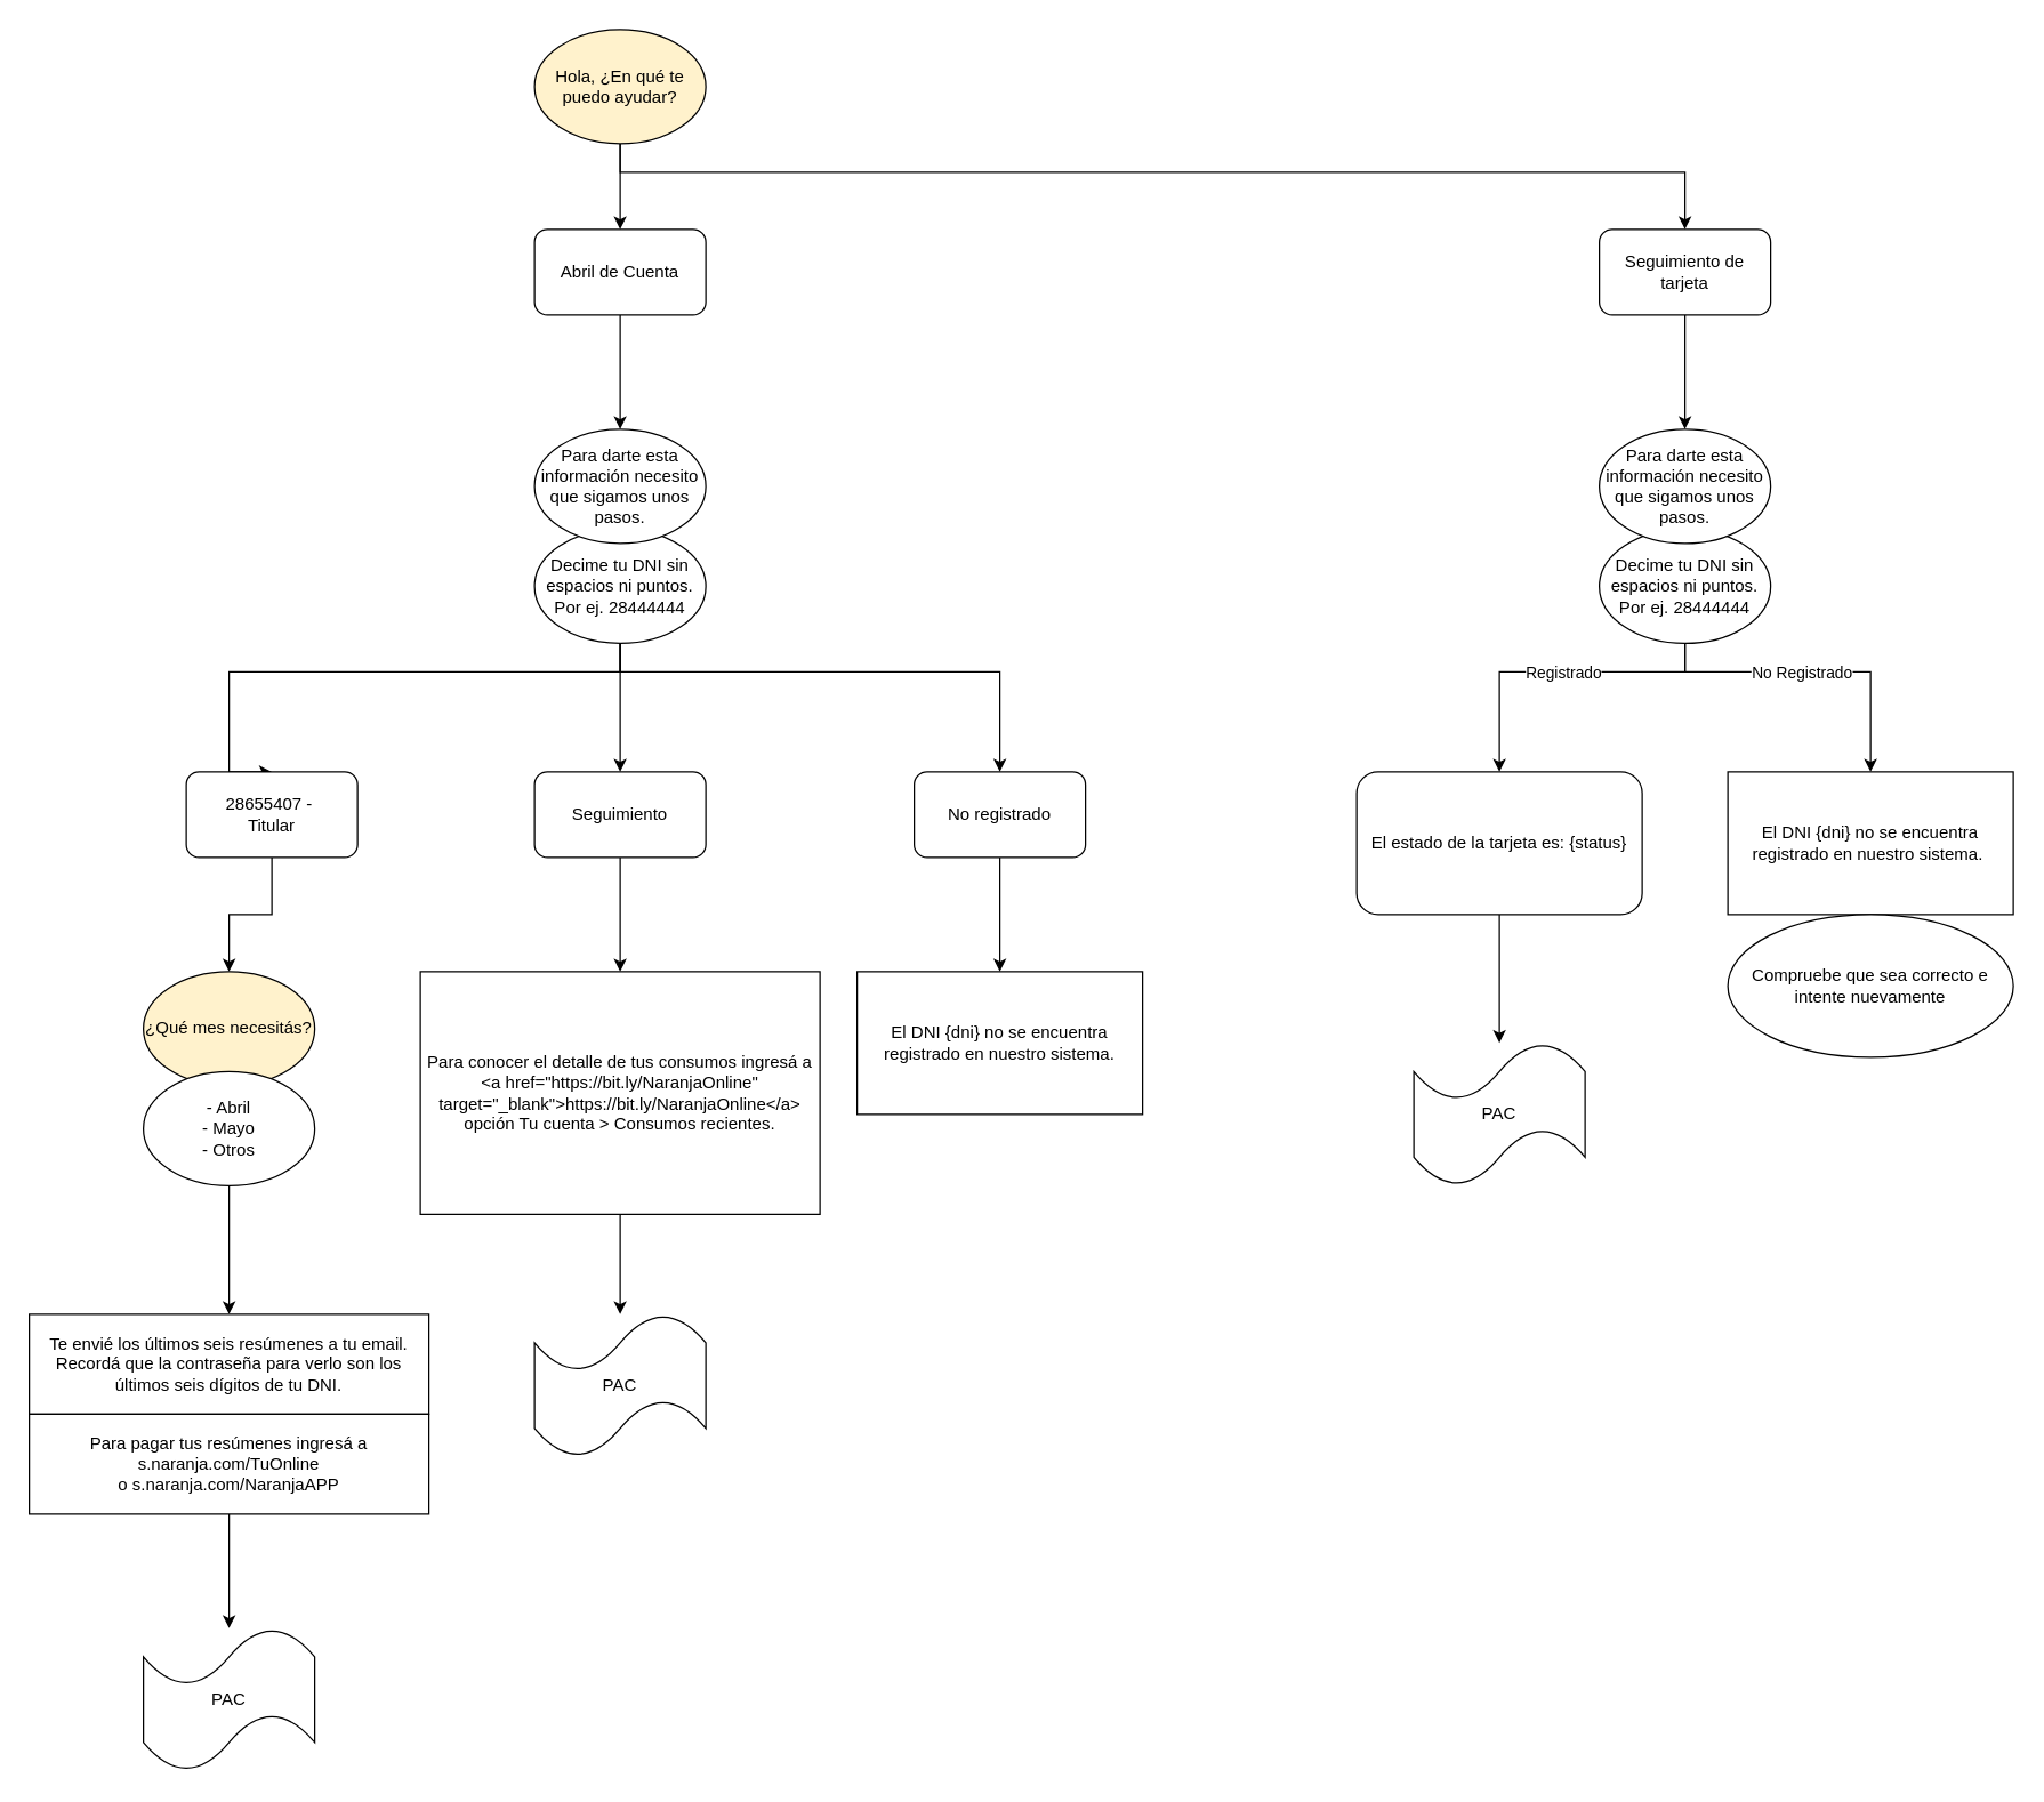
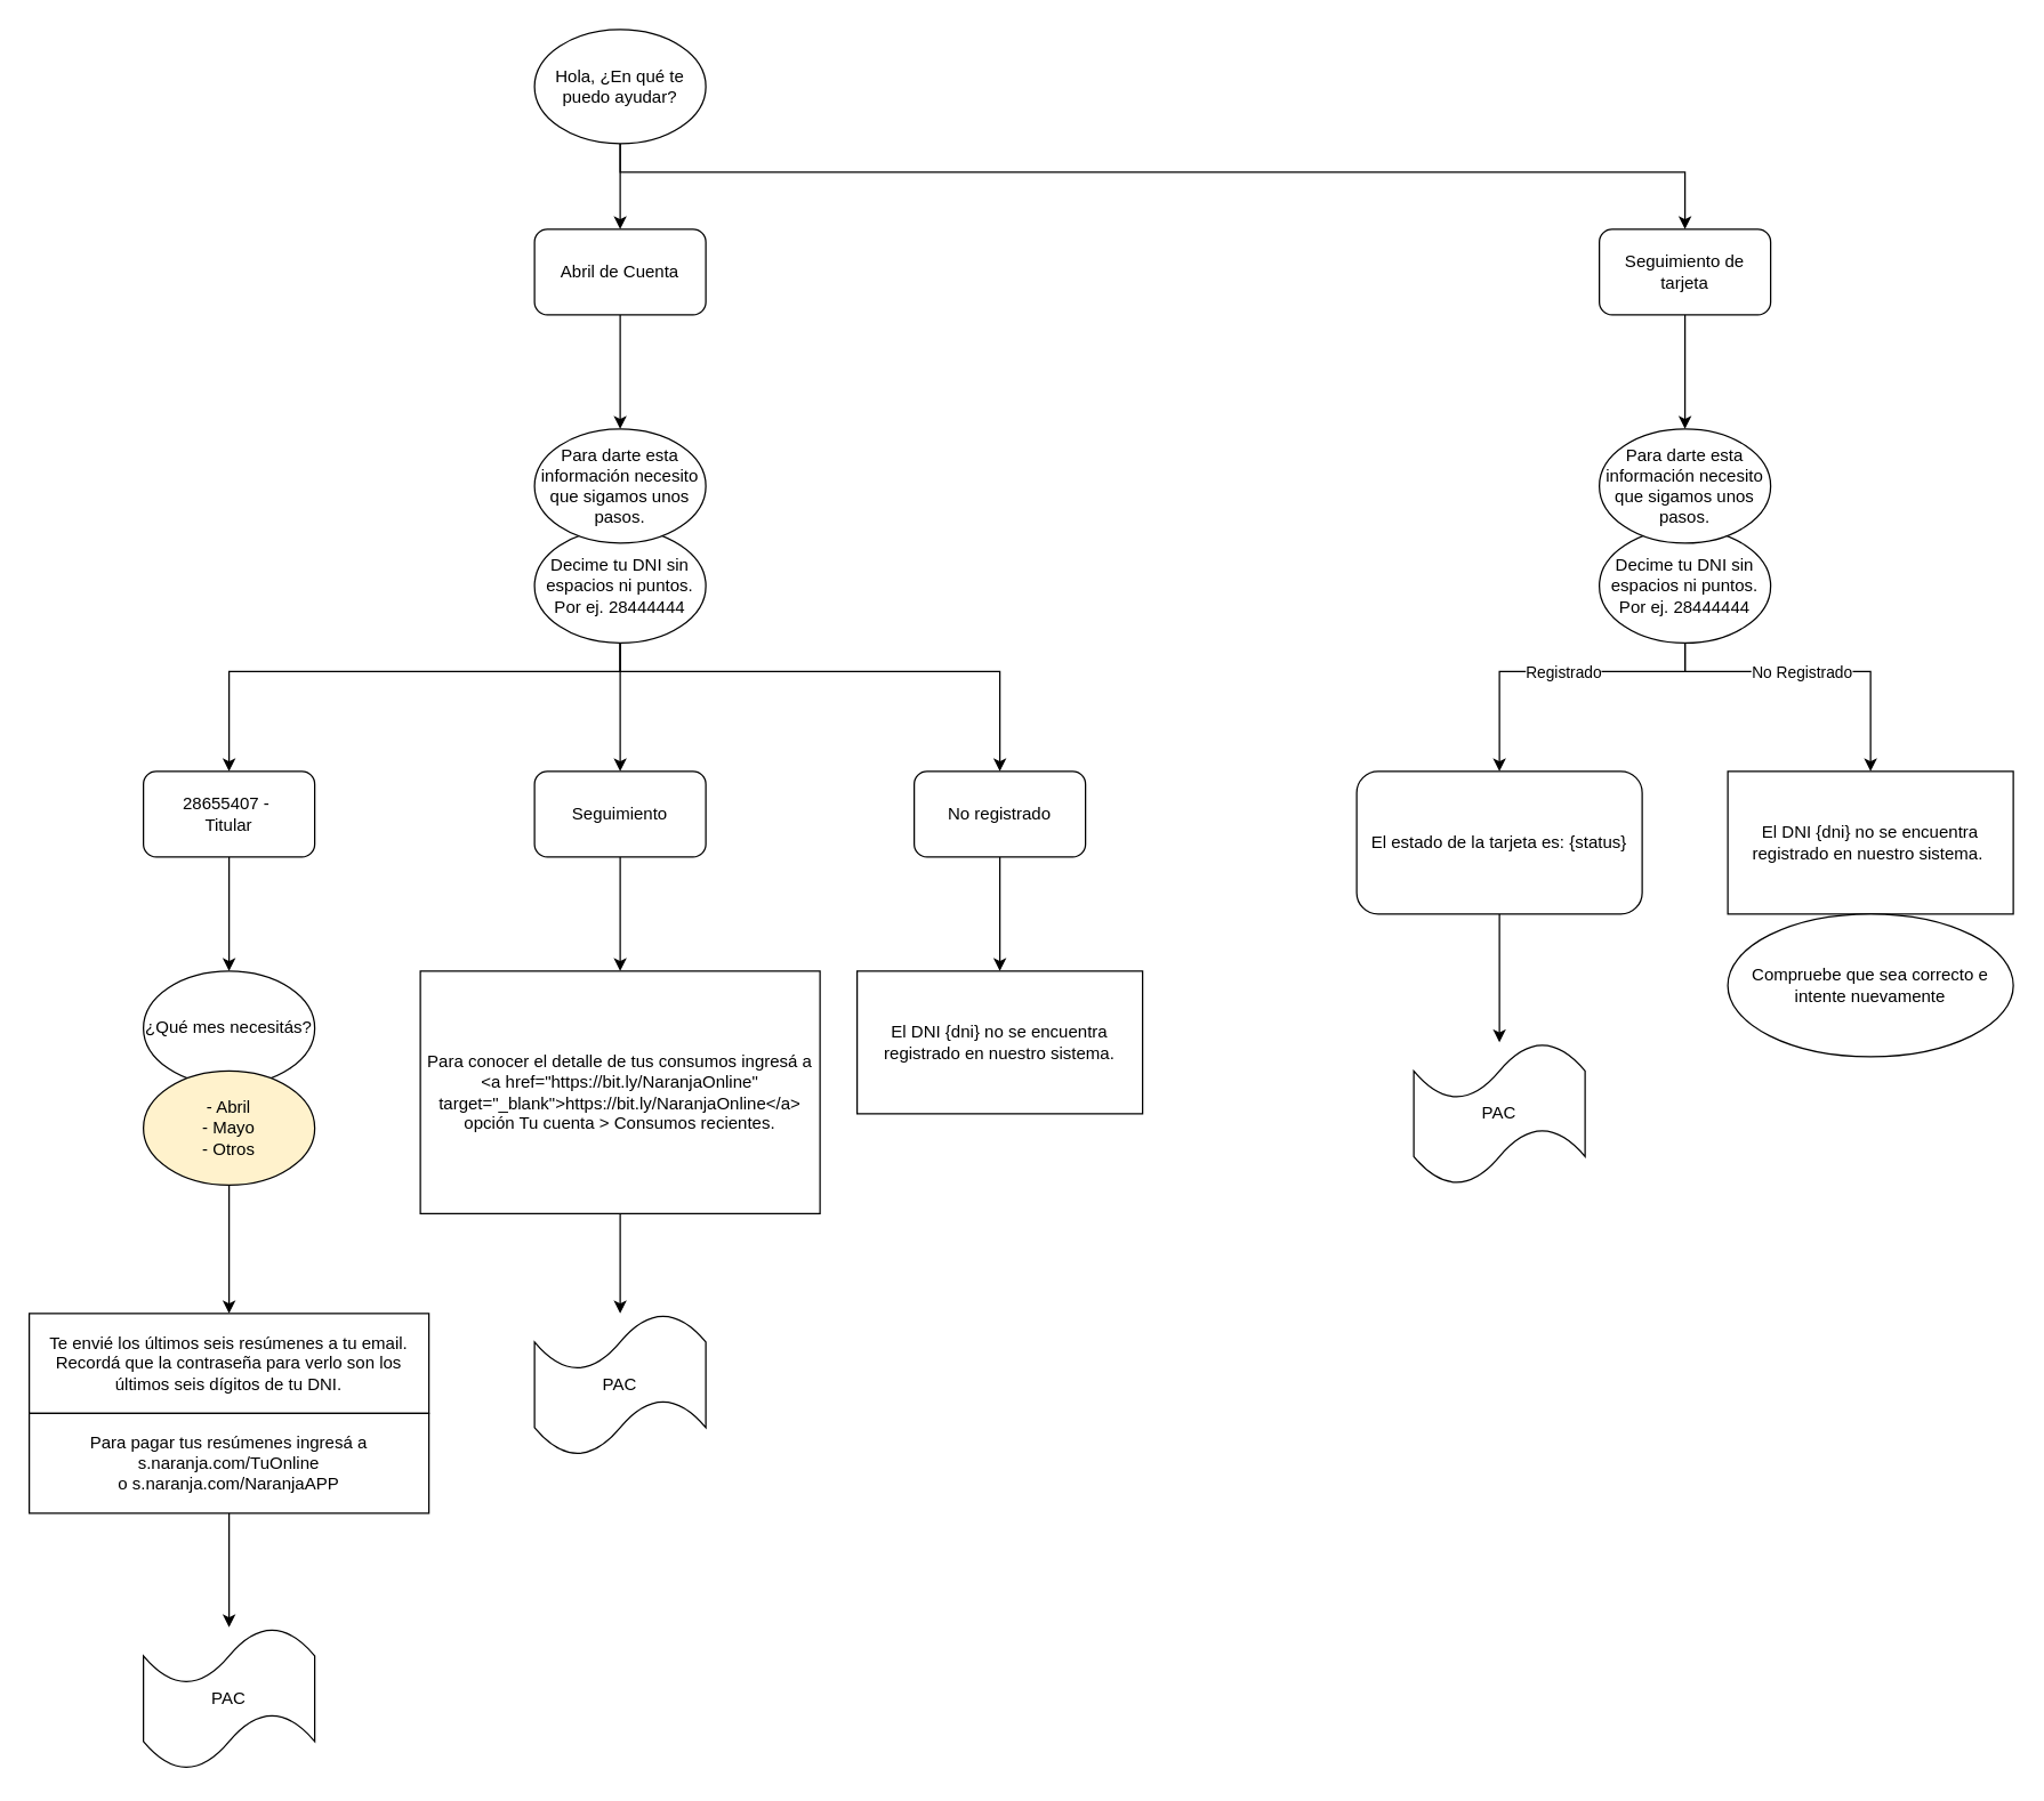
  <mxCell id="0" />
  <mxCell id="1" parent="0" />
  <mxCell id="2" value="" style="edgeStyle=orthogonalEdgeStyle;rounded=0;orthogonalLoop=1;jettySize=auto;html=1;" edge="1" parent="1" source="4" target="6"><mxGeometry relative="1" as="geometry" /></mxCell>
  <mxCell id="3" style="edgeStyle=orthogonalEdgeStyle;rounded=0;orthogonalLoop=1;jettySize=auto;html=1;entryX=0.5;entryY=0;entryDx=0;entryDy=0;" edge="1" parent="1" source="4" target="31"><mxGeometry relative="1" as="geometry"><Array as="points"><mxPoint x="434" y="120" /><mxPoint x="1180" y="120" /><mxPoint x="1180" y="160" /></Array></mxGeometry></mxCell>
- <mxCell id="4" value="Hola, ¿En qué te puedo ayudar?" style="ellipse;whiteSpace=wrap;html=1;fillColor=#fff2cc;" parent="1" vertex="1"><mxGeometry x="374" y="20" width="120" height="80" as="geometry" /></mxCell>
+ <mxCell id="4" value="Hola, ¿En qué te puedo ayudar?" style="ellipse;whiteSpace=wrap;html=1;" parent="1" vertex="1"><mxGeometry x="374" y="20" width="120" height="80" as="geometry" /></mxCell>
  <mxCell id="5" value="" style="edgeStyle=orthogonalEdgeStyle;rounded=0;orthogonalLoop=1;jettySize=auto;html=1;" edge="1" parent="1" source="6" target="11"><mxGeometry relative="1" as="geometry" /></mxCell>
  <mxCell id="6" value="Abril de Cuenta" style="rounded=1;whiteSpace=wrap;html=1;" vertex="1" parent="1"><mxGeometry x="374" y="160" width="120" height="60" as="geometry" /></mxCell>
  <mxCell id="7" style="edgeStyle=orthogonalEdgeStyle;rounded=0;orthogonalLoop=1;jettySize=auto;html=1;entryX=0.5;entryY=0;entryDx=0;entryDy=0;" edge="1" parent="1" source="10" target="13"><mxGeometry relative="1" as="geometry"><Array as="points"><mxPoint x="434" y="470" /><mxPoint x="160" y="470" /></Array></mxGeometry></mxCell>
  <mxCell id="8" style="edgeStyle=orthogonalEdgeStyle;rounded=0;orthogonalLoop=1;jettySize=auto;html=1;" edge="1" parent="1" source="10" target="15"><mxGeometry relative="1" as="geometry" /></mxCell>
  <mxCell id="9" style="edgeStyle=orthogonalEdgeStyle;rounded=0;orthogonalLoop=1;jettySize=auto;html=1;" edge="1" parent="1" source="10" target="17"><mxGeometry relative="1" as="geometry"><Array as="points"><mxPoint x="434" y="470" /><mxPoint x="700" y="470" /></Array></mxGeometry></mxCell>
  <mxCell id="10" value="&lt;div&gt;Decime tu DNI sin espacios ni puntos. Por ej. 28444444&lt;/div&gt;" style="ellipse;whiteSpace=wrap;html=1;" vertex="1" parent="1"><mxGeometry x="374" y="370" width="120" height="80" as="geometry" /></mxCell>
  <mxCell id="11" value="&lt;div&gt;Para darte esta información necesito que sigamos unos pasos.&lt;/div&gt;" style="ellipse;whiteSpace=wrap;html=1;" vertex="1" parent="1"><mxGeometry x="374" y="300" width="120" height="80" as="geometry" /></mxCell>
  <mxCell id="12" value="" style="edgeStyle=orthogonalEdgeStyle;rounded=0;orthogonalLoop=1;jettySize=auto;html=1;" edge="1" parent="1" source="13" target="20"><mxGeometry relative="1" as="geometry" /></mxCell>
- <mxCell id="13" value="28655407 -&amp;nbsp;&lt;br&gt;Titular" style="rounded=1;whiteSpace=wrap;html=1;" vertex="1" parent="1"><mxGeometry x="130" y="540" width="120" height="60" as="geometry" /></mxCell>
+ <mxCell id="13" value="28655407 -&amp;nbsp;&lt;br&gt;Titular" style="rounded=1;whiteSpace=wrap;html=1;" vertex="1" parent="1"><mxGeometry x="100" y="540" width="120" height="60" as="geometry" /></mxCell>
  <mxCell id="14" value="" style="edgeStyle=orthogonalEdgeStyle;rounded=0;orthogonalLoop=1;jettySize=auto;html=1;" edge="1" parent="1" source="15" target="19"><mxGeometry relative="1" as="geometry" /></mxCell>
  <mxCell id="15" value="Seguimiento" style="rounded=1;whiteSpace=wrap;html=1;" vertex="1" parent="1"><mxGeometry x="374" y="540" width="120" height="60" as="geometry" /></mxCell>
  <mxCell id="16" value="" style="edgeStyle=orthogonalEdgeStyle;rounded=0;orthogonalLoop=1;jettySize=auto;html=1;" edge="1" parent="1" source="17" target="28"><mxGeometry relative="1" as="geometry" /></mxCell>
  <mxCell id="17" value="No registrado" style="rounded=1;whiteSpace=wrap;html=1;" vertex="1" parent="1"><mxGeometry x="640" y="540" width="120" height="60" as="geometry" /></mxCell>
  <mxCell id="18" value="" style="edgeStyle=orthogonalEdgeStyle;rounded=0;orthogonalLoop=1;jettySize=auto;html=1;" edge="1" parent="1" source="19" target="29"><mxGeometry relative="1" as="geometry" /></mxCell>
  <mxCell id="19" value="Para conocer el detalle de tus consumos ingresá a &amp;lt;a href=&quot;https://bit.ly/NaranjaOnline&quot; target=&quot;_blank&quot;&amp;gt;https://bit.ly/NaranjaOnline&amp;lt;/a&amp;gt; opción Tu cuenta &amp;gt; Consumos recientes." style="whiteSpace=wrap;html=1;align=center;verticalAlign=middle;" vertex="1" parent="1"><mxGeometry x="294" y="680" width="280" height="170" as="geometry" /></mxCell>
- <mxCell id="20" value="&lt;div&gt;¿Qué mes necesitás?&lt;/div&gt;" style="ellipse;whiteSpace=wrap;html=1;fillColor=#fff2cc;" vertex="1" parent="1"><mxGeometry x="100" y="680" width="120" height="80" as="geometry" /></mxCell>
+ <mxCell id="20" value="&lt;div&gt;¿Qué mes necesitás?&lt;/div&gt;" style="ellipse;whiteSpace=wrap;html=1;" vertex="1" parent="1"><mxGeometry x="100" y="680" width="120" height="80" as="geometry" /></mxCell>
  <mxCell id="21" value="" style="edgeStyle=orthogonalEdgeStyle;rounded=0;orthogonalLoop=1;jettySize=auto;html=1;" edge="1" parent="1" source="22" target="24"><mxGeometry relative="1" as="geometry" /></mxCell>
- <mxCell id="22" value="&lt;div&gt;- Abril&lt;/div&gt;&lt;div&gt;- Mayo&lt;/div&gt;&lt;div&gt;- Otros&lt;/div&gt;" style="ellipse;whiteSpace=wrap;html=1;" vertex="1" parent="1"><mxGeometry x="100" y="750" width="120" height="80" as="geometry" /></mxCell>
+ <mxCell id="22" value="&lt;div&gt;- Abril&lt;/div&gt;&lt;div&gt;- Mayo&lt;/div&gt;&lt;div&gt;- Otros&lt;/div&gt;" style="ellipse;whiteSpace=wrap;html=1;fillColor=#fff2cc;" vertex="1" parent="1"><mxGeometry x="100" y="750" width="120" height="80" as="geometry" /></mxCell>
  <mxCell id="23" value="" style="edgeStyle=orthogonalEdgeStyle;rounded=0;orthogonalLoop=1;jettySize=auto;html=1;" edge="1" parent="1" source="24" target="26"><mxGeometry relative="1" as="geometry" /></mxCell>
  <mxCell id="24" value="Te envié los últimos seis resúmenes a tu email. Recordá que la contraseña para verlo son los últimos seis dígitos de tu DNI." style="whiteSpace=wrap;html=1;align=center;verticalAlign=middle;" vertex="1" parent="1"><mxGeometry y="920" width="280" height="70" as="geometry" x="20" /></mxCell>
  <mxCell id="25" value="" style="edgeStyle=orthogonalEdgeStyle;rounded=0;orthogonalLoop=1;jettySize=auto;html=1;" edge="1" parent="1" source="26" target="27"><mxGeometry relative="1" as="geometry" /></mxCell>
  <mxCell id="26" value="&lt;div&gt;Para pagar tus resúmenes ingresá a s.naranja.com/TuOnline&lt;/div&gt;&lt;div&gt;o s.naranja.com/NaranjaAPP&lt;/div&gt;" style="whiteSpace=wrap;html=1;align=center;verticalAlign=middle;" vertex="1" parent="1"><mxGeometry y="990" width="280" height="70" as="geometry" x="20" /></mxCell>
  <mxCell id="27" value="PAC" style="shape=tape;whiteSpace=wrap;html=1;align=center;verticalAlign=middle;" vertex="1" parent="1"><mxGeometry x="100" y="1140" width="120" height="100" as="geometry" /></mxCell>
  <mxCell id="28" value="El DNI {dni} no se encuentra registrado en nuestro sistema." style="whiteSpace=wrap;html=1;align=center;verticalAlign=middle;" vertex="1" parent="1"><mxGeometry x="600" y="680" width="200" height="100" as="geometry" /></mxCell>
  <mxCell id="29" value="PAC" style="shape=tape;whiteSpace=wrap;html=1;align=center;verticalAlign=middle;" vertex="1" parent="1"><mxGeometry x="374" y="920" width="120" height="100" as="geometry" /></mxCell>
  <mxCell id="30" value="" style="edgeStyle=orthogonalEdgeStyle;rounded=0;orthogonalLoop=1;jettySize=auto;html=1;" edge="1" parent="1" source="31" target="37"><mxGeometry relative="1" as="geometry" /></mxCell>
  <mxCell id="31" value="Seguimiento de tarjeta" style="rounded=1;whiteSpace=wrap;html=1;" vertex="1" parent="1"><mxGeometry x="1120" y="160" width="120" height="60" as="geometry" /></mxCell>
  <mxCell id="32" style="edgeStyle=orthogonalEdgeStyle;rounded=0;orthogonalLoop=1;jettySize=auto;html=1;" edge="1" parent="1" source="36" target="40"><mxGeometry relative="1" as="geometry"><mxPoint x="1060" y="540" as="targetPoint" /><Array as="points"><mxPoint x="1180" y="470" /><mxPoint x="1050" y="470" /></Array></mxGeometry></mxCell>
  <mxCell id="33" value="Registrado" style="edgeLabel;html=1;align=center;verticalAlign=middle;resizable=0;points=[];" vertex="1" connectable="0" parent="32"><mxGeometry x="0.267" relative="1" as="geometry"><mxPoint x="33" as="offset" /></mxGeometry></mxCell>
  <mxCell id="34" style="edgeStyle=orthogonalEdgeStyle;rounded=0;orthogonalLoop=1;jettySize=auto;html=1;entryX=0.5;entryY=0;entryDx=0;entryDy=0;" edge="1" parent="1" source="36" target="38"><mxGeometry relative="1" as="geometry"><mxPoint x="1310" y="540" as="targetPoint" /><Array as="points"><mxPoint x="1180" y="470" /><mxPoint x="1310" y="470" /></Array></mxGeometry></mxCell>
  <mxCell id="35" value="No Registrado" style="edgeLabel;html=1;align=center;verticalAlign=middle;resizable=0;points=[];" vertex="1" connectable="0" parent="34"><mxGeometry x="0.173" y="4" relative="1" as="geometry"><mxPoint x="-28" y="4" as="offset" /></mxGeometry></mxCell>
  <mxCell id="36" value="&lt;div&gt;Decime tu DNI sin espacios ni puntos. Por ej. 28444444&lt;/div&gt;" style="ellipse;whiteSpace=wrap;html=1;" vertex="1" parent="1"><mxGeometry x="1120" y="370" width="120" height="80" as="geometry" /></mxCell>
  <mxCell id="37" value="&lt;div&gt;Para darte esta información necesito que sigamos unos pasos.&lt;/div&gt;" style="ellipse;whiteSpace=wrap;html=1;" vertex="1" parent="1"><mxGeometry x="1120" y="300" width="120" height="80" as="geometry" /></mxCell>
  <mxCell id="38" value="El DNI {dni} no se encuentra registrado en nuestro sistema.&amp;nbsp;" style="whiteSpace=wrap;html=1;align=center;verticalAlign=middle;" vertex="1" parent="1"><mxGeometry x="1210" y="540" width="200" height="100" as="geometry" /></mxCell>
  <mxCell id="39" value="" style="edgeStyle=orthogonalEdgeStyle;rounded=0;orthogonalLoop=1;jettySize=auto;html=1;" edge="1" parent="1" source="40" target="41"><mxGeometry relative="1" as="geometry" /></mxCell>
  <mxCell id="40" value="El estado de la tarjeta es: {status}" style="whiteSpace=wrap;html=1;align=center;verticalAlign=middle;rounded=1;" vertex="1" parent="1"><mxGeometry x="950" y="540" width="200" height="100" as="geometry" /></mxCell>
  <mxCell id="41" value="PAC" style="shape=tape;whiteSpace=wrap;html=1;align=center;verticalAlign=middle;" vertex="1" parent="1"><mxGeometry x="990" y="730" width="120" height="100" as="geometry" /></mxCell>
  <mxCell id="42" value="Compruebe que sea correcto e intente nuevamente" style="ellipse;whiteSpace=wrap;html=1;align=center;verticalAlign=middle;" vertex="1" parent="1"><mxGeometry x="1210" y="640" width="200" height="100" as="geometry" /></mxCell>
